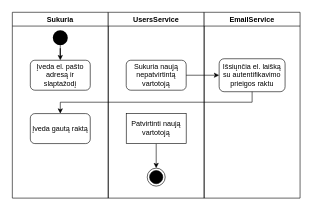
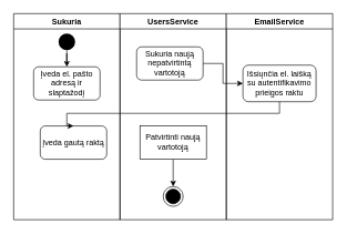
  <mxCell id="0" />
  <mxCell id="1" parent="0" />
  <mxCell id="2" value="Sukuria" style="swimlane;" parent="1" vertex="1"><mxGeometry x="20" y="20" width="160" height="310" as="geometry" /></mxCell>
  <mxCell id="3" value="" style="edgeStyle=orthogonalEdgeStyle;rounded=0;orthogonalLoop=1;jettySize=auto;html=1;" parent="2" source="4" target="5" edge="1"><mxGeometry relative="1" as="geometry" /></mxCell>
  <mxCell id="4" value="" style="ellipse;fillColor=#000000;strokeColor=none;" parent="2" vertex="1"><mxGeometry x="67.5" y="30" width="25" height="25" as="geometry" /></mxCell>
  <mxCell id="5" value="Įveda el. pašto adresą ir slaptažodį" style="rounded=1;whiteSpace=wrap;html=1;" parent="2" vertex="1"><mxGeometry x="30" y="80" width="100" height="50" as="geometry" /></mxCell>
- <mxCell id="6" value="Įveda gautą raktą" style="rounded=1;whiteSpace=wrap;html=1;" parent="2" vertex="1"><mxGeometry x="30" y="169" width="100" height="50" as="geometry" /></mxCell>
+ <mxCell id="6" value="Įveda gautą raktą" style="rounded=1;whiteSpace=wrap;html=1;" parent="2" vertex="1"><mxGeometry x="40" y="169" width="100" height="50" as="geometry" /></mxCell>
  <mxCell id="7" value="UsersService" style="swimlane;" parent="1" vertex="1"><mxGeometry x="180" y="20" width="160" height="310" as="geometry" /></mxCell>
- <mxCell id="8" value="Sukuria naują nepatvirtintą vartotoją" style="rounded=1;whiteSpace=wrap;html=1;" parent="7" vertex="1"><mxGeometry x="30" y="80" width="100" height="50" as="geometry" /></mxCell>
+ <mxCell id="8" value="Sukuria naują nepatvirtintą vartotoją" style="rounded=1;whiteSpace=wrap;html=1;" parent="7" vertex="1"><mxGeometry x="25" y="50" width="100" height="50" as="geometry" /></mxCell>
  <mxCell id="9" value="" style="edgeStyle=orthogonalEdgeStyle;rounded=0;orthogonalLoop=1;jettySize=auto;html=1;" parent="7" source="10" target="11" edge="1"><mxGeometry relative="1" as="geometry" /></mxCell>
  <mxCell id="10" value="Patvirtinti naują vartotoją" style="whiteSpace=wrap;html=1;rounded=0;" parent="7" vertex="1"><mxGeometry x="30" y="169" width="100" height="50" as="geometry" /></mxCell>
  <mxCell id="11" value="" style="ellipse;html=1;shape=endState;fillColor=#000000;strokeColor=#000000;" parent="7" vertex="1"><mxGeometry x="65" y="260" width="30" height="30" as="geometry" /></mxCell>
  <mxCell id="12" value="EmailService" style="swimlane;" parent="1" vertex="1"><mxGeometry x="340" y="20" width="160" height="310" as="geometry" /></mxCell>
  <mxCell id="13" value="Išsiųnčia el. laišką su autentifikavimo prieigos raktu" style="rounded=1;whiteSpace=wrap;html=1;" parent="12" vertex="1"><mxGeometry x="25" y="77.5" width="110" height="55" as="geometry" /></mxCell>
  <mxCell id="14" value="" style="edgeStyle=orthogonalEdgeStyle;rounded=0;orthogonalLoop=1;jettySize=auto;html=1;" parent="1" source="8" target="13" edge="1"><mxGeometry relative="1" as="geometry" /></mxCell>
  <mxCell id="15" style="edgeStyle=orthogonalEdgeStyle;rounded=0;orthogonalLoop=1;jettySize=auto;html=1;entryX=0.5;entryY=0;entryDx=0;entryDy=0;" parent="1" source="13" target="6" edge="1"><mxGeometry relative="1" as="geometry"><Array as="points"><mxPoint x="420" y="170" /><mxPoint x="100" y="170" /></Array></mxGeometry></mxCell>
